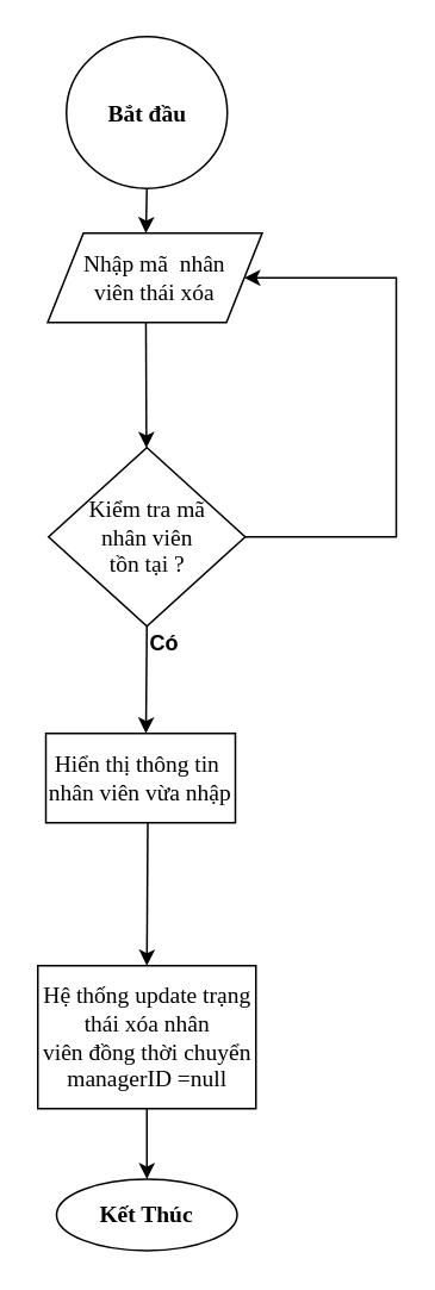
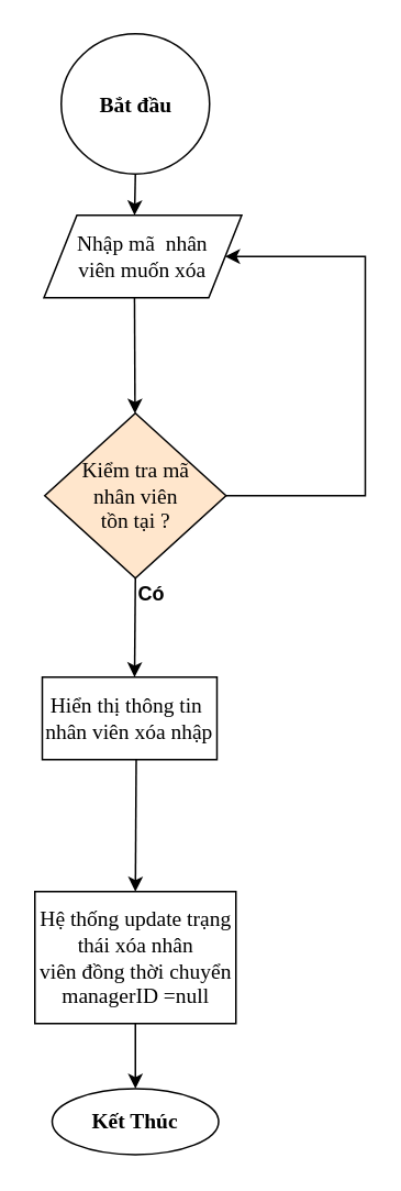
  <mxCell id="0" />
  <mxCell id="1" parent="0" />
  <mxCell id="2" style="edgeStyle=orthogonalEdgeStyle;rounded=0;orthogonalLoop=1;jettySize=auto;html=1;exitX=0.5;exitY=1;exitDx=0;exitDy=0;fontSize=13;fontFamily=Times New Roman;fontStyle=0" edge="1" parent="1" source="3"><mxGeometry relative="1" as="geometry"><mxPoint x="81" y="130" as="targetPoint" /></mxGeometry></mxCell>
  <mxCell id="3" value="&lt;font style=&quot;font-size: 13px;&quot;&gt;Bắt đầu&lt;/font&gt;" style="ellipse;whiteSpace=wrap;html=1;fontSize=13;fontFamily=Times New Roman;fontStyle=1" vertex="1" parent="1"><mxGeometry x="36.5" y="20" width="90" height="85" as="geometry" /></mxCell>
  <mxCell id="4" style="rounded=0;orthogonalLoop=1;jettySize=auto;html=1;exitX=0.458;exitY=0.978;exitDx=0;exitDy=0;exitPerimeter=0;fontSize=13;fontFamily=Times New Roman;fontStyle=0" edge="1" parent="1" source="5" target="8"><mxGeometry relative="1" as="geometry" /></mxCell>
- <mxCell id="5" value="&lt;font style=&quot;font-size: 13px;&quot;&gt;Nhập mã&amp;nbsp; nhân &lt;br&gt;viên thái xóa&lt;br&gt;&lt;/font&gt;" style="shape=parallelogram;perimeter=parallelogramPerimeter;whiteSpace=wrap;html=1;fixedSize=1;fontSize=13;fontFamily=Times New Roman;fontStyle=0" vertex="1" parent="1"><mxGeometry x="26" y="130" width="120" height="50" as="geometry" /></mxCell>
+ <mxCell id="5" value="&lt;font style=&quot;font-size: 13px;&quot;&gt;Nhập mã&amp;nbsp; nhân &lt;br&gt;viên muốn xóa&lt;br&gt;&lt;/font&gt;" style="shape=parallelogram;perimeter=parallelogramPerimeter;whiteSpace=wrap;html=1;fixedSize=1;fontSize=13;fontFamily=Times New Roman;fontStyle=0" vertex="1" parent="1"><mxGeometry x="26" y="130" width="120" height="50" as="geometry" /></mxCell>
  <mxCell id="6" style="rounded=0;orthogonalLoop=1;jettySize=auto;html=1;exitX=0.5;exitY=1;exitDx=0;exitDy=0;fontSize=13;fontFamily=Times New Roman;fontStyle=0" edge="1" parent="1" source="8"><mxGeometry relative="1" as="geometry"><mxPoint x="81" y="410" as="targetPoint" /></mxGeometry></mxCell>
  <mxCell id="7" style="edgeStyle=elbowEdgeStyle;rounded=0;orthogonalLoop=1;jettySize=auto;html=1;exitX=1;exitY=0.5;exitDx=0;exitDy=0;entryX=1;entryY=0.5;entryDx=0;entryDy=0;" edge="1" parent="1" source="8" target="5"><mxGeometry relative="1" as="geometry"><mxPoint x="81" y="90" as="targetPoint" /><Array as="points"><mxPoint x="221" y="170" /><mxPoint x="221" y="190" /></Array></mxGeometry></mxCell>
- <mxCell id="8" value="Kiểm tra mã&lt;br&gt;nhân viên &lt;br&gt;tồn tại ?" style="rhombus;whiteSpace=wrap;html=1;fontSize=13;fontFamily=Times New Roman;fontStyle=0" vertex="1" parent="1"><mxGeometry x="26.5" y="250" width="110" height="100" as="geometry" /></mxCell>
+ <mxCell id="8" value="Kiểm tra mã&lt;br&gt;nhân viên &lt;br&gt;tồn tại ?" style="rhombus;whiteSpace=wrap;html=1;fontSize=13;fontFamily=Times New Roman;fontStyle=0;fillColor=#ffe6cc;" vertex="1" parent="1"><mxGeometry x="26.5" y="250" width="110" height="100" as="geometry" /></mxCell>
  <mxCell id="9" style="rounded=0;orthogonalLoop=1;jettySize=auto;html=1;entryX=0.5;entryY=0;entryDx=0;entryDy=0;" edge="1" parent="1"><mxGeometry relative="1" as="geometry"><mxPoint x="82" y="460" as="sourcePoint" /><mxPoint x="81.5" y="540" as="targetPoint" /></mxGeometry></mxCell>
- <mxCell id="10" value="Hiển thị thông tin&amp;nbsp;&lt;br&gt;nhân viên vừa nhập" style="rounded=0;whiteSpace=wrap;html=1;fontSize=13;fontFamily=Times New Roman;fontStyle=0" vertex="1" parent="1"><mxGeometry x="25" y="410" width="106" height="50" as="geometry" /></mxCell>
+ <mxCell id="10" value="Hiển thị thông tin&amp;nbsp;&lt;br&gt;nhân viên xóa nhập" style="rounded=0;whiteSpace=wrap;html=1;fontSize=13;fontFamily=Times New Roman;fontStyle=0" vertex="1" parent="1"><mxGeometry x="25" y="410" width="106" height="50" as="geometry" /></mxCell>
  <mxCell id="11" value="&lt;font style=&quot;font-size: 13px;&quot;&gt;&lt;span style=&quot;font-size: 13px;&quot;&gt;Kết Thúc&lt;/span&gt;&lt;/font&gt;" style="ellipse;whiteSpace=wrap;html=1;fontSize=13;fontFamily=Times New Roman;fontStyle=1" vertex="1" parent="1"><mxGeometry x="31" y="659.46" width="101" height="40" as="geometry" /></mxCell>
  <mxCell id="12" value="&lt;b&gt;Có&lt;/b&gt;" style="text;html=1;align=center;verticalAlign=middle;resizable=0;points=[];autosize=1;strokeColor=none;fillColor=none;" vertex="1" parent="1"><mxGeometry x="71" y="345" width="40" height="30" as="geometry" /></mxCell>
  <mxCell id="13" style="rounded=0;orthogonalLoop=1;jettySize=auto;html=1;exitX=0.5;exitY=1;exitDx=0;exitDy=0;" edge="1" parent="1" source="14" target="11"><mxGeometry relative="1" as="geometry" /></mxCell>
  <mxCell id="14" value="Hệ thống update trạng thái xóa nhân&lt;br&gt;viên đồng thời chuyển &lt;br&gt;managerID =null" style="rounded=0;whiteSpace=wrap;html=1;fontSize=13;fontFamily=Times New Roman;fontStyle=0" vertex="1" parent="1"><mxGeometry x="20.5" y="540" width="122" height="80" as="geometry" /></mxCell>
